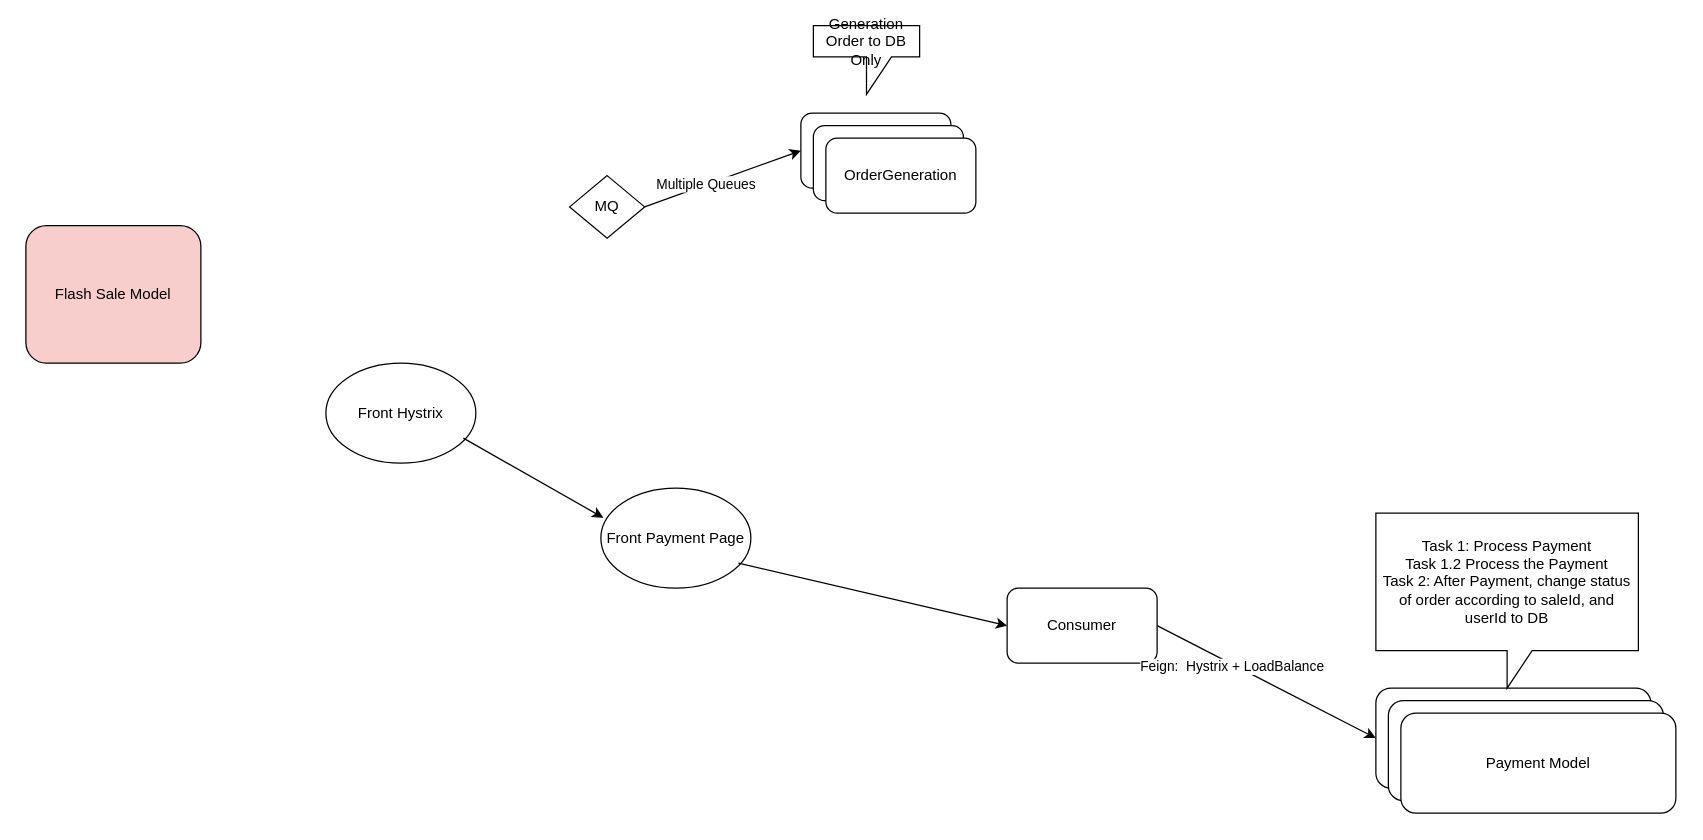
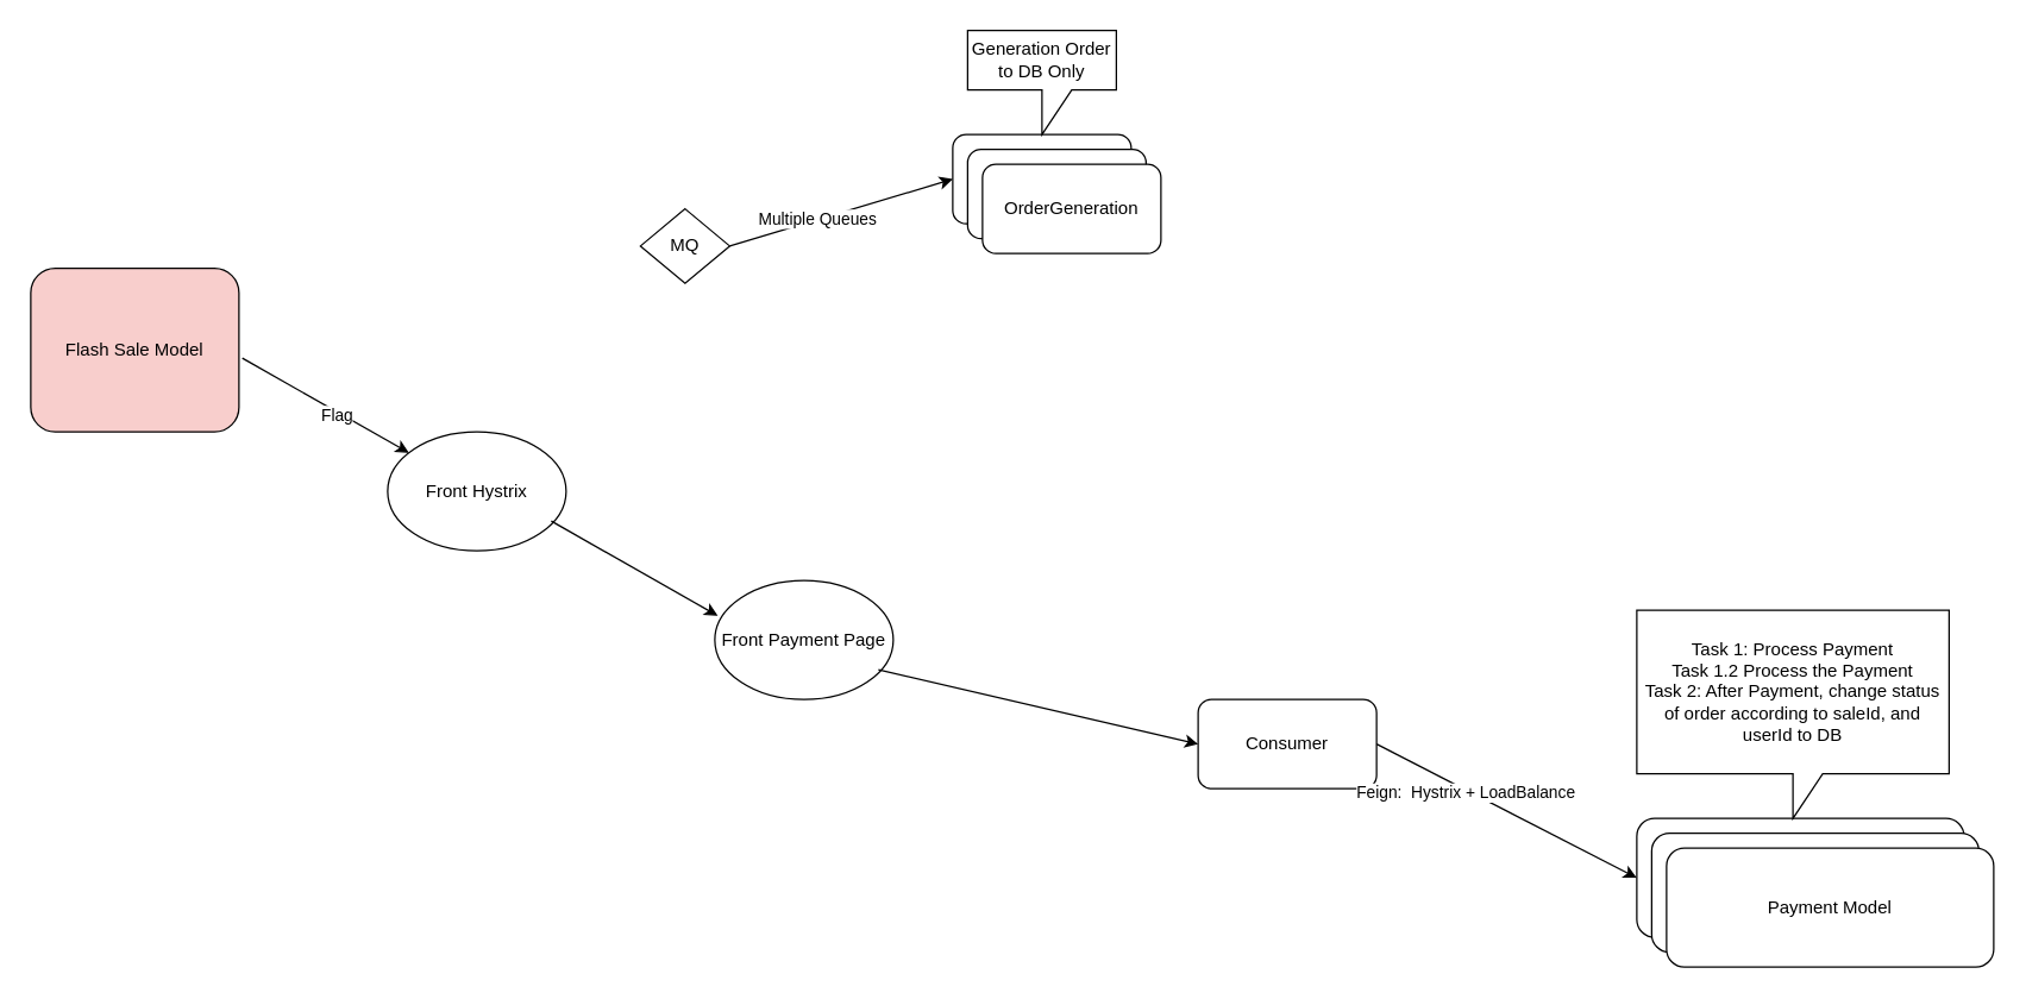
  <mxCell id="0" />
  <mxCell id="1" parent="0" />
  <mxCell id="2" value="Flash Sale Model" style="rounded=1;whiteSpace=wrap;html=1;fillColor=#f8cecc;" vertex="1" parent="1"><mxGeometry x="20" y="180" width="140" height="110" as="geometry" /></mxCell>
  <mxCell id="3" value="OrderGeneration" style="rounded=1;whiteSpace=wrap;html=1;" vertex="1" parent="1"><mxGeometry x="640" y="90" width="120" height="60" as="geometry" /></mxCell>
  <mxCell id="4" value="Payment Model" style="rounded=1;whiteSpace=wrap;html=1;" vertex="1" parent="1"><mxGeometry x="1100" y="550" width="220" height="80" as="geometry" /></mxCell>
- <mxCell id="5" value="MQ" style="rhombus;whiteSpace=wrap;html=1;" vertex="1" parent="1"><mxGeometry x="455" y="140" width="60" height="50" as="geometry" /></mxCell>
+ <mxCell id="5" value="MQ" style="rhombus;whiteSpace=wrap;html=1;" vertex="1" parent="1"><mxGeometry x="430" y="140" width="60" height="50" as="geometry" /></mxCell>
  <mxCell id="6" value="" style="endArrow=classic;html=1;rounded=0;entryX=0;entryY=0.5;entryDx=0;entryDy=0;exitX=1;exitY=0.5;exitDx=0;exitDy=0;" edge="1" parent="1" source="5" target="3"><mxGeometry width="50" height="50" relative="1" as="geometry"><mxPoint x="430" y="210" as="sourcePoint" /><mxPoint x="320" y="290" as="targetPoint" /></mxGeometry></mxCell>
  <mxCell id="7" value="Multiple Queues" style="edgeLabel;html=1;align=center;verticalAlign=middle;resizable=0;points=[];" vertex="1" connectable="0" parent="6"><mxGeometry x="-0.22" y="1" relative="1" as="geometry"><mxPoint as="offset" /></mxGeometry></mxCell>
- <mxCell id="8" value="Generation Order to DB Only" style="shape=callout;whiteSpace=wrap;html=1;perimeter=calloutPerimeter;" vertex="1" parent="1"><mxGeometry x="650" y="20" width="85" height="55" as="geometry" /></mxCell>
+ <mxCell id="8" value="Generation Order to DB Only" style="shape=callout;whiteSpace=wrap;html=1;perimeter=calloutPerimeter;" vertex="1" parent="1"><mxGeometry x="650" y="20" width="100" height="70" as="geometry" /></mxCell>
  <mxCell id="9" value="Task 1: Process Payment&lt;br&gt;Task 1.2 Process the Payment&lt;br&gt;Task 2: After Payment, change status of order according to saleId, and userId to DB" style="shape=callout;whiteSpace=wrap;html=1;perimeter=calloutPerimeter;" vertex="1" parent="1"><mxGeometry x="1100" y="410" width="210" height="140" as="geometry" /></mxCell>
+ <mxCell id="10" value="" style="endArrow=classic;html=1;rounded=0;exitX=1.016;exitY=0.549;exitDx=0;exitDy=0;exitPerimeter=0;" edge="1" parent="1" source="2" target="12"><mxGeometry width="50" height="50" relative="1" as="geometry"><mxPoint x="250" y="360" as="sourcePoint" /><mxPoint x="270" y="300" as="targetPoint" /></mxGeometry></mxCell>
+ <mxCell id="11" value="Flag" style="edgeLabel;html=1;align=center;verticalAlign=middle;resizable=0;points=[];" vertex="1" connectable="0" parent="10"><mxGeometry x="0.151" y="-2" relative="1" as="geometry"><mxPoint as="offset" /></mxGeometry></mxCell>
  <mxCell id="12" value="Front Hystrix" style="ellipse;whiteSpace=wrap;html=1;" vertex="1" parent="1"><mxGeometry x="260" y="290" width="120" height="80" as="geometry" /></mxCell>
  <mxCell id="13" value="" style="endArrow=classic;html=1;rounded=0;exitX=1.016;exitY=0.549;exitDx=0;exitDy=0;exitPerimeter=0;" edge="1" parent="1"><mxGeometry width="50" height="50" relative="1" as="geometry"><mxPoint x="370" y="350" as="sourcePoint" /><mxPoint x="481.995" y="413.743" as="targetPoint" /></mxGeometry></mxCell>
  <mxCell id="14" value="Front Payment Page" style="ellipse;whiteSpace=wrap;html=1;" vertex="1" parent="1"><mxGeometry x="480" y="390" width="120" height="80" as="geometry" /></mxCell>
  <mxCell id="15" value="" style="endArrow=classic;html=1;rounded=0;exitX=1.016;exitY=0.549;exitDx=0;exitDy=0;exitPerimeter=0;entryX=0;entryY=0.5;entryDx=0;entryDy=0;" edge="1" parent="1" target="16"><mxGeometry width="50" height="50" relative="1" as="geometry"><mxPoint x="590" y="450" as="sourcePoint" /><mxPoint x="750" y="490" as="targetPoint" /></mxGeometry></mxCell>
  <mxCell id="16" value="Consumer" style="rounded=1;whiteSpace=wrap;html=1;" vertex="1" parent="1"><mxGeometry x="805" y="470" width="120" height="60" as="geometry" /></mxCell>
  <mxCell id="17" value="" style="endArrow=classic;html=1;rounded=0;exitX=1;exitY=0.5;exitDx=0;exitDy=0;entryX=0;entryY=0.5;entryDx=0;entryDy=0;" edge="1" parent="1" source="16" target="4"><mxGeometry width="50" height="50" relative="1" as="geometry"><mxPoint x="950" y="400" as="sourcePoint" /><mxPoint x="1000" y="350" as="targetPoint" /></mxGeometry></mxCell>
  <mxCell id="18" value="Feign:&amp;nbsp; Hystrix + LoadBalance" style="edgeLabel;html=1;align=center;verticalAlign=middle;resizable=0;points=[];" vertex="1" connectable="0" parent="17"><mxGeometry x="-0.311" y="-2" relative="1" as="geometry"><mxPoint as="offset" /></mxGeometry></mxCell>
  <mxCell id="19" value="Payment Model" style="rounded=1;whiteSpace=wrap;html=1;" vertex="1" parent="1"><mxGeometry x="1110" y="560" width="220" height="80" as="geometry" /></mxCell>
  <mxCell id="20" value="Payment Model" style="rounded=1;whiteSpace=wrap;html=1;" vertex="1" parent="1"><mxGeometry x="1120" y="570" width="220" height="80" as="geometry" /></mxCell>
  <mxCell id="21" value="OrderGeneration" style="rounded=1;whiteSpace=wrap;html=1;" vertex="1" parent="1"><mxGeometry x="650" y="100" width="120" height="60" as="geometry" /></mxCell>
  <mxCell id="22" value="OrderGeneration" style="rounded=1;whiteSpace=wrap;html=1;" vertex="1" parent="1"><mxGeometry x="660" y="110" width="120" height="60" as="geometry" /></mxCell>
